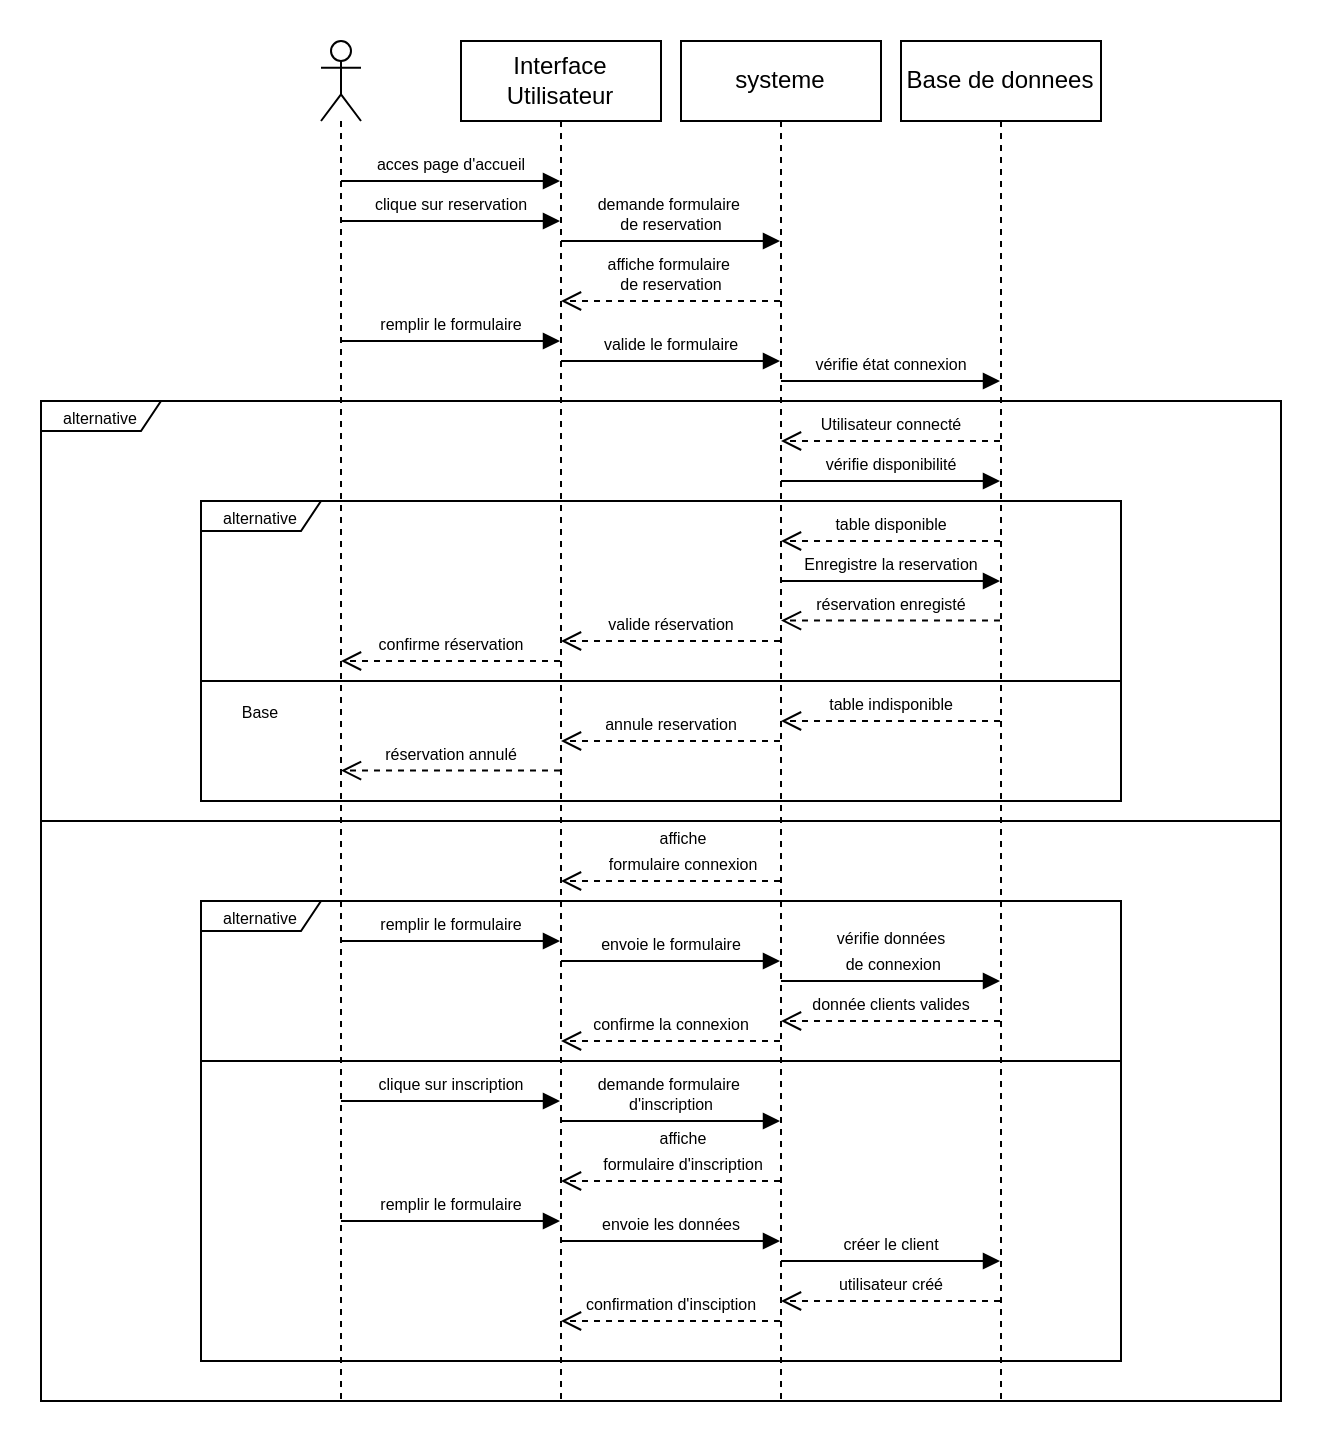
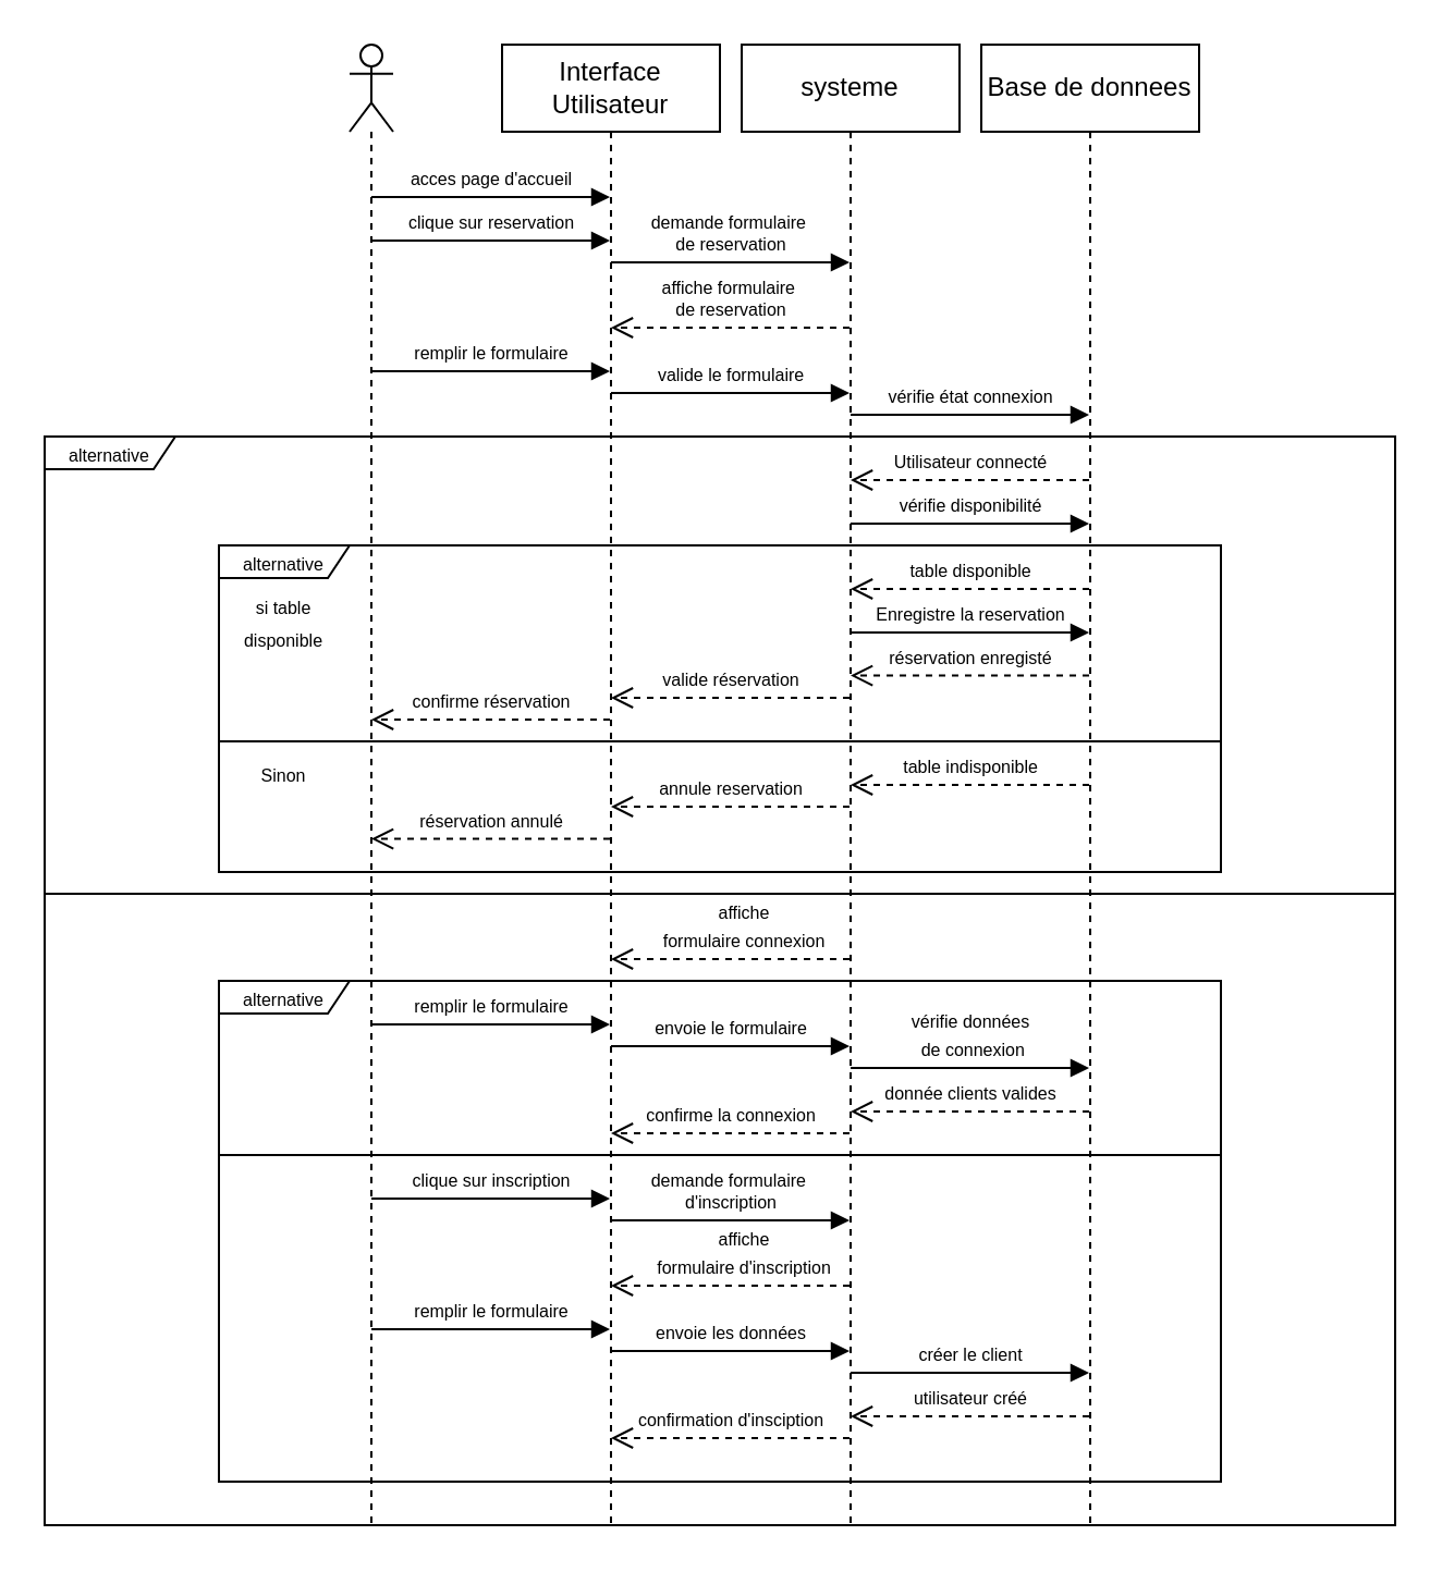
  <mxCell id="0" />
  <mxCell id="1" parent="0" />
  <mxCell id="2" value="" style="rounded=0;whiteSpace=wrap;html=1;" vertex="1" parent="1"><mxGeometry x="20" y="410" width="620" height="290" as="geometry" /></mxCell>
  <mxCell id="3" value="" style="rounded=0;whiteSpace=wrap;html=1;" vertex="1" parent="1"><mxGeometry x="100" y="530" width="460" height="150" as="geometry" /></mxCell>
  <mxCell id="4" value="" style="rounded=0;whiteSpace=wrap;html=1;" vertex="1" parent="1"><mxGeometry x="100" y="340" width="460" height="60" as="geometry" /></mxCell>
  <mxCell id="5" value="Interface Utilisateur" style="shape=umlLifeline;perimeter=lifelinePerimeter;whiteSpace=wrap;html=1;container=1;dropTarget=0;collapsible=0;recursiveResize=0;outlineConnect=0;portConstraint=eastwest;newEdgeStyle={&quot;curved&quot;:0,&quot;rounded&quot;:0};" vertex="1" parent="1"><mxGeometry x="230" y="20" width="100" height="680" as="geometry" /></mxCell>
  <mxCell id="6" value="systeme" style="shape=umlLifeline;perimeter=lifelinePerimeter;whiteSpace=wrap;html=1;container=1;dropTarget=0;collapsible=0;recursiveResize=0;outlineConnect=0;portConstraint=eastwest;newEdgeStyle={&quot;curved&quot;:0,&quot;rounded&quot;:0};" vertex="1" parent="1"><mxGeometry x="340" y="20" width="100" height="680" as="geometry" /></mxCell>
  <mxCell id="7" value="Base de donnees" style="shape=umlLifeline;perimeter=lifelinePerimeter;whiteSpace=wrap;html=1;container=1;dropTarget=0;collapsible=0;recursiveResize=0;outlineConnect=0;portConstraint=eastwest;newEdgeStyle={&quot;curved&quot;:0,&quot;rounded&quot;:0};" vertex="1" parent="1"><mxGeometry x="450" y="20" width="100" height="680" as="geometry" /></mxCell>
  <mxCell id="8" value="" style="shape=umlLifeline;perimeter=lifelinePerimeter;whiteSpace=wrap;html=1;container=1;dropTarget=0;collapsible=0;recursiveResize=0;outlineConnect=0;portConstraint=eastwest;newEdgeStyle={&quot;curved&quot;:0,&quot;rounded&quot;:0};participant=umlActor;" vertex="1" parent="1"><mxGeometry x="160" y="20" width="20" height="680" as="geometry" /></mxCell>
  <mxCell id="9" value="&lt;font style=&quot;font-size: 8px;&quot;&gt;clique sur reservation&lt;/font&gt;" style="html=1;verticalAlign=bottom;endArrow=block;curved=0;rounded=0;" edge="1" parent="1"><mxGeometry width="80" relative="1" as="geometry"><mxPoint x="170" y="110" as="sourcePoint" /><mxPoint x="279.5" y="110" as="targetPoint" /></mxGeometry></mxCell>
  <mxCell id="10" value="&lt;font style=&quot;font-size: 8px;&quot;&gt;acces page d'accueil&lt;/font&gt;" style="html=1;verticalAlign=bottom;endArrow=block;curved=0;rounded=0;" edge="1" parent="1"><mxGeometry width="80" relative="1" as="geometry"><mxPoint x="170" y="90" as="sourcePoint" /><mxPoint x="279.5" y="90" as="targetPoint" /></mxGeometry></mxCell>
  <mxCell id="11" value="&lt;font style=&quot;font-size: 8px;&quot;&gt;demande formulaire&amp;nbsp;&lt;/font&gt;&lt;div style=&quot;font-size: 8px;&quot;&gt;&lt;font style=&quot;font-size: 8px;&quot;&gt;de reservation&lt;/font&gt;&lt;/div&gt;" style="html=1;verticalAlign=bottom;endArrow=block;curved=0;rounded=0;" edge="1" parent="1"><mxGeometry width="80" relative="1" as="geometry"><mxPoint x="280" y="120" as="sourcePoint" /><mxPoint x="389.5" y="120" as="targetPoint" /></mxGeometry></mxCell>
  <mxCell id="12" value="&lt;font style=&quot;font-size: 8px;&quot;&gt;affiche formulaire&amp;nbsp;&lt;/font&gt;&lt;div style=&quot;font-size: 8px;&quot;&gt;de reservation&lt;/div&gt;" style="html=1;verticalAlign=bottom;endArrow=open;dashed=1;endSize=8;curved=0;rounded=0;" edge="1" parent="1"><mxGeometry relative="1" as="geometry"><mxPoint x="389.5" y="150" as="sourcePoint" /><mxPoint x="280" y="150" as="targetPoint" /></mxGeometry></mxCell>
  <mxCell id="13" value="&lt;span style=&quot;font-size: 8px;&quot;&gt;remplir le formulaire&lt;/span&gt;" style="html=1;verticalAlign=bottom;endArrow=block;curved=0;rounded=0;" edge="1" parent="1"><mxGeometry width="80" relative="1" as="geometry"><mxPoint x="170" y="170" as="sourcePoint" /><mxPoint x="279.5" y="170" as="targetPoint" /></mxGeometry></mxCell>
  <mxCell id="14" value="&lt;span style=&quot;font-size: 8px;&quot;&gt;valide le formulaire&lt;/span&gt;" style="html=1;verticalAlign=bottom;endArrow=block;curved=0;rounded=0;" edge="1" parent="1"><mxGeometry width="80" relative="1" as="geometry"><mxPoint x="280" y="180" as="sourcePoint" /><mxPoint x="389.5" y="180" as="targetPoint" /></mxGeometry></mxCell>
  <mxCell id="15" value="&lt;font style=&quot;font-size: 8px;&quot;&gt;alternative&lt;/font&gt;" style="shape=umlFrame;whiteSpace=wrap;html=1;pointerEvents=0;width=60;height=15;" vertex="1" parent="1"><mxGeometry x="20" y="200" width="620" height="210" as="geometry" /></mxCell>
  <mxCell id="16" value="&lt;span style=&quot;font-size: 8px;&quot;&gt;vérifie état connexion&lt;/span&gt;" style="html=1;verticalAlign=bottom;endArrow=block;curved=0;rounded=0;" edge="1" parent="1"><mxGeometry width="80" relative="1" as="geometry"><mxPoint x="390" y="190" as="sourcePoint" /><mxPoint x="499.5" y="190" as="targetPoint" /></mxGeometry></mxCell>
  <mxCell id="17" value="&lt;span style=&quot;font-size: 8px;&quot;&gt;Utilisateur connecté&lt;/span&gt;" style="html=1;verticalAlign=bottom;endArrow=open;dashed=1;endSize=8;curved=0;rounded=0;" edge="1" parent="1"><mxGeometry relative="1" as="geometry"><mxPoint x="499.5" y="220" as="sourcePoint" /><mxPoint x="390" y="220" as="targetPoint" /></mxGeometry></mxCell>
  <mxCell id="18" value="&lt;span style=&quot;font-size: 8px;&quot;&gt;vérifie disponibilité&lt;/span&gt;" style="html=1;verticalAlign=bottom;endArrow=block;curved=0;rounded=0;" edge="1" parent="1"><mxGeometry width="80" relative="1" as="geometry"><mxPoint x="390" y="240" as="sourcePoint" /><mxPoint x="499.5" y="240" as="targetPoint" /></mxGeometry></mxCell>
  <mxCell id="19" value="&lt;font style=&quot;font-size: 8px;&quot;&gt;alternative&lt;/font&gt;" style="shape=umlFrame;whiteSpace=wrap;html=1;pointerEvents=0;width=60;height=15;" vertex="1" parent="1"><mxGeometry x="100" y="250" width="460" height="90" as="geometry" /></mxCell>
  <mxCell id="20" value="&lt;span style=&quot;font-size: 8px;&quot;&gt;table disponible&lt;/span&gt;" style="html=1;verticalAlign=bottom;endArrow=open;dashed=1;endSize=8;curved=0;rounded=0;" edge="1" parent="1"><mxGeometry relative="1" as="geometry"><mxPoint x="499.5" y="270" as="sourcePoint" /><mxPoint x="390" y="270" as="targetPoint" /></mxGeometry></mxCell>
  <mxCell id="21" value="&lt;span style=&quot;font-size: 8px;&quot;&gt;Enregistre la reservation&lt;/span&gt;" style="html=1;verticalAlign=bottom;endArrow=block;curved=0;rounded=0;" edge="1" parent="1"><mxGeometry width="80" relative="1" as="geometry"><mxPoint x="390" y="290" as="sourcePoint" /><mxPoint x="499.5" y="290" as="targetPoint" /></mxGeometry></mxCell>
  <mxCell id="22" value="&lt;span style=&quot;font-size: 8px;&quot;&gt;réservation enregisté&lt;/span&gt;" style="html=1;verticalAlign=bottom;endArrow=open;dashed=1;endSize=8;curved=0;rounded=0;" edge="1" parent="1"><mxGeometry relative="1" as="geometry"><mxPoint x="499.5" y="309.76" as="sourcePoint" /><mxPoint x="390" y="309.76" as="targetPoint" /></mxGeometry></mxCell>
  <mxCell id="23" value="&lt;span style=&quot;font-size: 8px;&quot;&gt;valide réservation&lt;/span&gt;" style="html=1;verticalAlign=bottom;endArrow=open;dashed=1;endSize=8;curved=0;rounded=0;" edge="1" parent="1"><mxGeometry relative="1" as="geometry"><mxPoint x="389.5" y="320" as="sourcePoint" /><mxPoint x="280" y="320" as="targetPoint" /></mxGeometry></mxCell>
  <mxCell id="24" value="&lt;span style=&quot;font-size: 8px;&quot;&gt;confirme réservation&lt;/span&gt;" style="html=1;verticalAlign=bottom;endArrow=open;dashed=1;endSize=8;curved=0;rounded=0;" edge="1" parent="1"><mxGeometry relative="1" as="geometry"><mxPoint x="279.5" y="330" as="sourcePoint" /><mxPoint x="170" y="330" as="targetPoint" /></mxGeometry></mxCell>
  <mxCell id="25" value="&lt;span style=&quot;font-size: 8px;&quot;&gt;table indisponible&lt;/span&gt;" style="html=1;verticalAlign=bottom;endArrow=open;dashed=1;endSize=8;curved=0;rounded=0;" edge="1" parent="1"><mxGeometry relative="1" as="geometry"><mxPoint x="499.5" y="360" as="sourcePoint" /><mxPoint x="390" y="360" as="targetPoint" /></mxGeometry></mxCell>
  <mxCell id="26" value="&lt;span style=&quot;font-size: 8px;&quot;&gt;annule reservation&lt;/span&gt;" style="html=1;verticalAlign=bottom;endArrow=open;dashed=1;endSize=8;curved=0;rounded=0;" edge="1" parent="1"><mxGeometry relative="1" as="geometry"><mxPoint x="389.5" y="370" as="sourcePoint" /><mxPoint x="280" y="370" as="targetPoint" /></mxGeometry></mxCell>
  <mxCell id="27" value="&lt;span style=&quot;font-size: 8px;&quot;&gt;réservation annulé&lt;/span&gt;" style="html=1;verticalAlign=bottom;endArrow=open;dashed=1;endSize=8;curved=0;rounded=0;" edge="1" parent="1"><mxGeometry relative="1" as="geometry"><mxPoint x="279.5" y="384.76" as="sourcePoint" /><mxPoint x="170" y="384.76" as="targetPoint" /></mxGeometry></mxCell>
- <mxCell id="29" value="&lt;font style=&quot;font-size: 8px;&quot;&gt;Base&lt;/font&gt;" style="text;html=1;align=center;verticalAlign=middle;whiteSpace=wrap;rounded=0;" vertex="1" parent="1"><mxGeometry x="100" y="340" width="60" height="30" as="geometry" /></mxCell>
+ <mxCell id="28" value="&lt;font style=&quot;font-size: 8px;&quot;&gt;si table disponible&lt;/font&gt;" style="text;html=1;align=center;verticalAlign=middle;whiteSpace=wrap;rounded=0;" vertex="1" parent="1"><mxGeometry x="100" y="270" width="60" height="30" as="geometry" /></mxCell>
+ <mxCell id="29" value="&lt;font style=&quot;font-size: 8px;&quot;&gt;Sinon&lt;/font&gt;" style="text;html=1;align=center;verticalAlign=middle;whiteSpace=wrap;rounded=0;" vertex="1" parent="1"><mxGeometry x="100" y="340" width="60" height="30" as="geometry" /></mxCell>
  <mxCell id="30" value="&lt;span style=&quot;font-size: 8px;&quot;&gt;donnée clients valides&lt;/span&gt;" style="html=1;verticalAlign=bottom;endArrow=open;dashed=1;endSize=8;curved=0;rounded=0;" edge="1" parent="1"><mxGeometry relative="1" as="geometry"><mxPoint x="499.5" y="510" as="sourcePoint" /><mxPoint x="390" y="510" as="targetPoint" /></mxGeometry></mxCell>
  <mxCell id="31" value="&lt;span style=&quot;font-size: 8px;&quot;&gt;affiche&lt;/span&gt;&lt;div&gt;&lt;span style=&quot;font-size: 8px;&quot;&gt;formulaire connexion&lt;/span&gt;&lt;/div&gt;" style="html=1;verticalAlign=bottom;endArrow=open;dashed=1;endSize=8;curved=0;rounded=0;" edge="1" parent="1"><mxGeometry x="-0.096" relative="1" as="geometry"><mxPoint x="389.5" y="440" as="sourcePoint" /><mxPoint x="280" y="440" as="targetPoint" /><mxPoint as="offset" /></mxGeometry></mxCell>
  <mxCell id="32" value="&lt;font style=&quot;font-size: 8px;&quot;&gt;alternative&lt;/font&gt;" style="shape=umlFrame;whiteSpace=wrap;html=1;pointerEvents=0;width=60;height=15;" vertex="1" parent="1"><mxGeometry x="100" y="450" width="460" height="80" as="geometry" /></mxCell>
  <mxCell id="33" value="&lt;span style=&quot;font-size: 8px;&quot;&gt;remplir le formulaire&lt;/span&gt;" style="html=1;verticalAlign=bottom;endArrow=block;curved=0;rounded=0;" edge="1" parent="1"><mxGeometry width="80" relative="1" as="geometry"><mxPoint x="170" y="470" as="sourcePoint" /><mxPoint x="279.5" y="470" as="targetPoint" /></mxGeometry></mxCell>
  <mxCell id="34" value="&lt;span style=&quot;font-size: 8px;&quot;&gt;envoie le formulaire&lt;/span&gt;" style="html=1;verticalAlign=bottom;endArrow=block;curved=0;rounded=0;" edge="1" parent="1"><mxGeometry width="80" relative="1" as="geometry"><mxPoint x="280" y="480" as="sourcePoint" /><mxPoint x="389.5" y="480" as="targetPoint" /></mxGeometry></mxCell>
  <mxCell id="35" value="&lt;span style=&quot;font-size: 8px;&quot;&gt;vérifie données&lt;/span&gt;&lt;div&gt;&lt;span style=&quot;font-size: 8px;&quot;&gt;&amp;nbsp;de connexion&lt;/span&gt;&lt;/div&gt;" style="html=1;verticalAlign=bottom;endArrow=block;curved=0;rounded=0;" edge="1" parent="1"><mxGeometry width="80" relative="1" as="geometry"><mxPoint x="390" y="490" as="sourcePoint" /><mxPoint x="499.5" y="490" as="targetPoint" /></mxGeometry></mxCell>
  <mxCell id="36" value="&lt;span style=&quot;font-size: 8px;&quot;&gt;confirme la connexion&lt;/span&gt;" style="html=1;verticalAlign=bottom;endArrow=open;dashed=1;endSize=8;curved=0;rounded=0;" edge="1" parent="1"><mxGeometry relative="1" as="geometry"><mxPoint x="389.5" y="520" as="sourcePoint" /><mxPoint x="280" y="520" as="targetPoint" /></mxGeometry></mxCell>
  <mxCell id="37" value="&lt;span style=&quot;font-size: 8px;&quot;&gt;clique sur inscription&lt;/span&gt;" style="html=1;verticalAlign=bottom;endArrow=block;curved=0;rounded=0;" edge="1" parent="1"><mxGeometry width="80" relative="1" as="geometry"><mxPoint x="170" y="550" as="sourcePoint" /><mxPoint x="279.5" y="550" as="targetPoint" /></mxGeometry></mxCell>
  <mxCell id="38" value="&lt;font style=&quot;font-size: 8px;&quot;&gt;demande formulaire&amp;nbsp;&lt;/font&gt;&lt;div style=&quot;font-size: 8px;&quot;&gt;&lt;font style=&quot;font-size: 8px;&quot;&gt;d'inscription&lt;/font&gt;&lt;/div&gt;" style="html=1;verticalAlign=bottom;endArrow=block;curved=0;rounded=0;" edge="1" parent="1"><mxGeometry width="80" relative="1" as="geometry"><mxPoint x="280" y="560" as="sourcePoint" /><mxPoint x="389.5" y="560" as="targetPoint" /></mxGeometry></mxCell>
  <mxCell id="39" value="&lt;span style=&quot;font-size: 8px;&quot;&gt;affiche&lt;/span&gt;&lt;div&gt;&lt;span style=&quot;font-size: 8px;&quot;&gt;formulaire d'inscription&lt;/span&gt;&lt;/div&gt;" style="html=1;verticalAlign=bottom;endArrow=open;dashed=1;endSize=8;curved=0;rounded=0;" edge="1" parent="1"><mxGeometry x="-0.096" relative="1" as="geometry"><mxPoint x="389.5" y="590" as="sourcePoint" /><mxPoint x="280" y="590" as="targetPoint" /><mxPoint as="offset" /></mxGeometry></mxCell>
  <mxCell id="40" value="&lt;span style=&quot;font-size: 8px;&quot;&gt;remplir le formulaire&lt;/span&gt;" style="html=1;verticalAlign=bottom;endArrow=block;curved=0;rounded=0;" edge="1" parent="1"><mxGeometry width="80" relative="1" as="geometry"><mxPoint x="170" y="610" as="sourcePoint" /><mxPoint x="279.5" y="610" as="targetPoint" /></mxGeometry></mxCell>
  <mxCell id="41" value="&lt;span style=&quot;font-size: 8px;&quot;&gt;envoie les données&lt;/span&gt;" style="html=1;verticalAlign=bottom;endArrow=block;curved=0;rounded=0;" edge="1" parent="1"><mxGeometry width="80" relative="1" as="geometry"><mxPoint x="280" y="620" as="sourcePoint" /><mxPoint x="389.5" y="620" as="targetPoint" /></mxGeometry></mxCell>
  <mxCell id="42" value="&lt;span style=&quot;font-size: 8px;&quot;&gt;créer le client&lt;/span&gt;" style="html=1;verticalAlign=bottom;endArrow=block;curved=0;rounded=0;" edge="1" parent="1"><mxGeometry width="80" relative="1" as="geometry"><mxPoint x="390" y="630" as="sourcePoint" /><mxPoint x="499.5" y="630" as="targetPoint" /></mxGeometry></mxCell>
  <mxCell id="43" value="&lt;span style=&quot;font-size: 8px;&quot;&gt;utilisateur créé&lt;/span&gt;" style="html=1;verticalAlign=bottom;endArrow=open;dashed=1;endSize=8;curved=0;rounded=0;" edge="1" parent="1"><mxGeometry relative="1" as="geometry"><mxPoint x="499.5" y="650" as="sourcePoint" /><mxPoint x="390" y="650" as="targetPoint" /></mxGeometry></mxCell>
  <mxCell id="44" value="&lt;span style=&quot;font-size: 8px;&quot;&gt;confirmation d'insciption&lt;/span&gt;" style="html=1;verticalAlign=bottom;endArrow=open;dashed=1;endSize=8;curved=0;rounded=0;" edge="1" parent="1"><mxGeometry relative="1" as="geometry"><mxPoint x="389.5" y="660" as="sourcePoint" /><mxPoint x="280" y="660" as="targetPoint" /></mxGeometry></mxCell>
